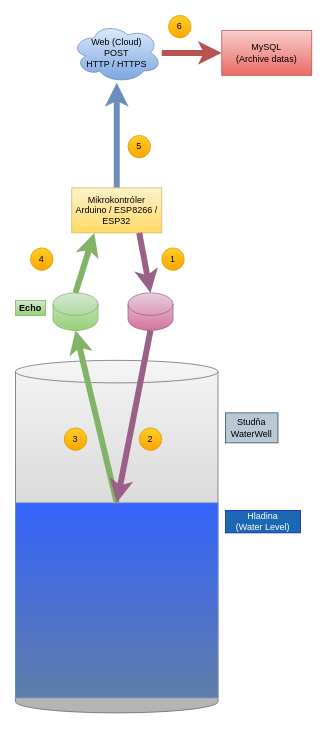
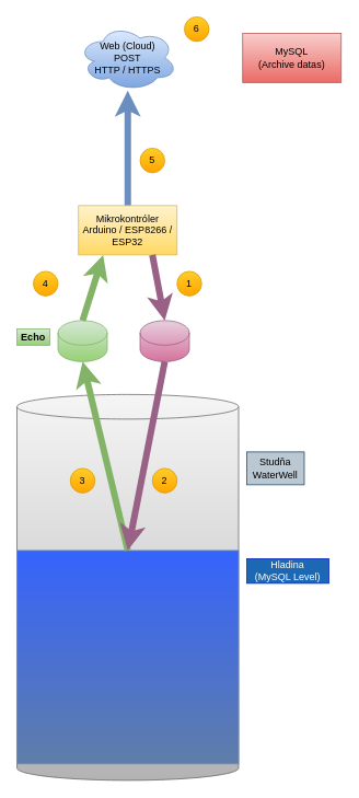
  <mxCell id="0" />
  <mxCell id="1" parent="0" />
  <mxCell id="2" value="" style="shape=cylinder3;whiteSpace=wrap;html=1;boundedLbl=1;backgroundOutline=1;size=15;fillColor=#f5f5f5;gradientColor=#b3b3b3;strokeColor=#666666;" vertex="1" parent="1"><mxGeometry x="20" y="480" width="270" height="470" as="geometry" /></mxCell>
  <mxCell id="3" value="" style="rounded=0;whiteSpace=wrap;html=1;strokeColor=#6c8ebf;gradientColor=#5F7DA8;fillColor=#3563FC;" vertex="1" parent="1"><mxGeometry x="20" y="670" width="270" height="260" as="geometry" /></mxCell>
  <mxCell id="4" value="" style="shape=cylinder3;whiteSpace=wrap;html=1;boundedLbl=1;backgroundOutline=1;size=15;fillColor=#e6d0de;gradientColor=#d5739d;strokeColor=#996185;" vertex="1" parent="1"><mxGeometry x="170" y="390" width="60" height="50" as="geometry" /></mxCell>
  <mxCell id="5" value="" style="shape=cylinder3;whiteSpace=wrap;html=1;boundedLbl=1;backgroundOutline=1;size=15;fillColor=#d5e8d4;gradientColor=#97d077;strokeColor=#82b366;" vertex="1" parent="1"><mxGeometry x="70" y="390" width="60" height="50" as="geometry" /></mxCell>
  <mxCell id="6" value="" style="endArrow=classic;html=1;entryX=0.5;entryY=1;entryDx=0;entryDy=0;exitX=0.5;exitY=0;exitDx=0;exitDy=0;gradientColor=#97d077;fillColor=#d5e8d4;strokeColor=#82b366;jumpSize=22;strokeWidth=8;entryPerimeter=0;" edge="1" parent="1" source="3" target="5"><mxGeometry width="50" height="50" relative="1" as="geometry"><mxPoint x="210" y="450" as="sourcePoint" /><mxPoint x="165" y="680" as="targetPoint" /></mxGeometry></mxCell>
  <mxCell id="7" value="" style="endArrow=classic;html=1;entryX=0.5;entryY=0;entryDx=0;entryDy=0;exitX=0.5;exitY=1;exitDx=0;exitDy=0;exitPerimeter=0;gradientColor=#d5739d;fillColor=#e6d0de;strokeColor=#996185;jumpSize=22;strokeWidth=8;" edge="1" parent="1" source="4" target="3"><mxGeometry width="50" height="50" relative="1" as="geometry"><mxPoint x="190" y="640" as="sourcePoint" /><mxPoint x="240" y="590" as="targetPoint" /></mxGeometry></mxCell>
  <mxCell id="8" value="&lt;b&gt;Echo&lt;/b&gt;" style="text;html=1;strokeColor=#82b366;fillColor=#d5e8d4;align=center;verticalAlign=middle;whiteSpace=wrap;rounded=0;gradientColor=#97d077;" vertex="1" parent="1"><mxGeometry x="20" y="400" width="40" height="20" as="geometry" /></mxCell>
- <mxCell id="9" value="Hladina&lt;br&gt;(Water Level)" style="text;html=1;strokeColor=#001DBC;align=center;verticalAlign=middle;whiteSpace=wrap;rounded=0;fontColor=#ffffff;fillColor=#1D68B3;" vertex="1" parent="1"><mxGeometry x="300" y="680" width="100" height="30" as="geometry" /></mxCell>
+ <mxCell id="9" value="Hladina&lt;br&gt;(MySQL Level)" style="text;html=1;strokeColor=#001DBC;align=center;verticalAlign=middle;whiteSpace=wrap;rounded=0;fontColor=#ffffff;fillColor=#1D68B3;" vertex="1" parent="1"><mxGeometry x="300" y="680" width="100" height="30" as="geometry" /></mxCell>
  <mxCell id="10" value="Studňa&lt;br&gt;WaterWell" style="text;html=1;strokeColor=#23445d;fillColor=#bac8d3;align=center;verticalAlign=middle;whiteSpace=wrap;rounded=0;" vertex="1" parent="1"><mxGeometry x="300" y="550" width="70" height="40" as="geometry" /></mxCell>
  <mxCell id="11" value="" style="edgeStyle=orthogonalEdgeStyle;rounded=0;jumpSize=22;orthogonalLoop=1;jettySize=auto;html=1;strokeWidth=8;gradientColor=#7ea6e0;fillColor=#dae8fc;strokeColor=#6c8ebf;" edge="1" parent="1" source="12" target="16"><mxGeometry relative="1" as="geometry" /></mxCell>
  <mxCell id="12" value="Mikrokontróler&lt;br&gt;Arduino / ESP8266 / ESP32" style="rounded=0;whiteSpace=wrap;html=1;strokeColor=#d6b656;fillColor=#fff2cc;gradientColor=#ffd966;" vertex="1" parent="1"><mxGeometry x="95" y="250" width="120" height="60" as="geometry" /></mxCell>
  <mxCell id="13" value="" style="endArrow=classic;html=1;strokeWidth=8;entryX=0.5;entryY=0;entryDx=0;entryDy=0;entryPerimeter=0;exitX=0.75;exitY=1;exitDx=0;exitDy=0;gradientColor=#d5739d;fillColor=#e6d0de;strokeColor=#996185;" edge="1" parent="1" source="12" target="4"><mxGeometry width="50" height="50" relative="1" as="geometry"><mxPoint x="290" y="410" as="sourcePoint" /><mxPoint x="340" y="360" as="targetPoint" /></mxGeometry></mxCell>
  <mxCell id="14" value="" style="endArrow=classic;html=1;strokeWidth=8;entryX=0.25;entryY=1;entryDx=0;entryDy=0;exitX=0.5;exitY=0;exitDx=0;exitDy=0;gradientColor=#97d077;fillColor=#d5e8d4;strokeColor=#82b366;exitPerimeter=0;" edge="1" parent="1" source="5" target="12"><mxGeometry width="50" height="50" relative="1" as="geometry"><mxPoint x="195" y="320" as="sourcePoint" /><mxPoint x="210" y="400" as="targetPoint" /></mxGeometry></mxCell>
- <mxCell id="15" value="" style="edgeStyle=orthogonalEdgeStyle;rounded=0;jumpSize=22;orthogonalLoop=1;jettySize=auto;html=1;strokeWidth=8;gradientColor=#ea6b66;fillColor=#f8cecc;strokeColor=#b85450;" edge="1" parent="1" source="16" target="22"><mxGeometry relative="1" as="geometry" /></mxCell>
  <mxCell id="16" value="Web (Cloud)&lt;br&gt;POST&lt;br&gt;HTTP / HTTPS" style="ellipse;shape=cloud;whiteSpace=wrap;html=1;rounded=0;strokeColor=#6c8ebf;fillColor=#dae8fc;gradientColor=#7ea6e0;" vertex="1" parent="1"><mxGeometry x="95" y="30" width="120" height="80" as="geometry" /></mxCell>
  <mxCell id="17" value="1" style="ellipse;whiteSpace=wrap;html=1;rounded=0;strokeColor=#d79b00;fillColor=#ffcd28;gradientColor=#ffa500;" vertex="1" parent="1"><mxGeometry x="215" y="330" width="30" height="30" as="geometry" /></mxCell>
  <mxCell id="18" value="2" style="ellipse;whiteSpace=wrap;html=1;rounded=0;strokeColor=#d79b00;fillColor=#ffcd28;gradientColor=#ffa500;" vertex="1" parent="1"><mxGeometry x="185" y="570" width="30" height="30" as="geometry" /></mxCell>
  <mxCell id="19" value="3" style="ellipse;whiteSpace=wrap;html=1;rounded=0;strokeColor=#d79b00;fillColor=#ffcd28;gradientColor=#ffa500;" vertex="1" parent="1"><mxGeometry x="85" y="570" width="30" height="30" as="geometry" /></mxCell>
  <mxCell id="20" value="4" style="ellipse;whiteSpace=wrap;html=1;rounded=0;strokeColor=#d79b00;fillColor=#ffcd28;gradientColor=#ffa500;" vertex="1" parent="1"><mxGeometry x="40" y="330" width="30" height="30" as="geometry" /></mxCell>
  <mxCell id="21" value="5" style="ellipse;whiteSpace=wrap;html=1;rounded=0;strokeColor=#d79b00;fillColor=#ffcd28;gradientColor=#ffa500;" vertex="1" parent="1"><mxGeometry x="170" y="180" width="30" height="30" as="geometry" /></mxCell>
  <mxCell id="22" value="MySQL&lt;br&gt;(Archive datas)" style="whiteSpace=wrap;html=1;rounded=0;strokeColor=#b85450;fillColor=#f8cecc;gradientColor=#ea6b66;" vertex="1" parent="1"><mxGeometry x="295" y="40" width="120" height="60" as="geometry" /></mxCell>
  <mxCell id="23" value="6" style="ellipse;whiteSpace=wrap;html=1;rounded=0;strokeColor=#d79b00;fillColor=#ffcd28;gradientColor=#ffa500;" vertex="1" parent="1"><mxGeometry x="224" y="20" width="30" height="30" as="geometry" /></mxCell>
